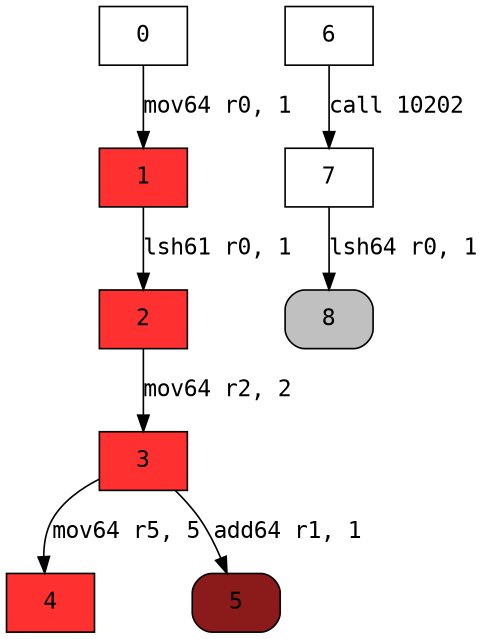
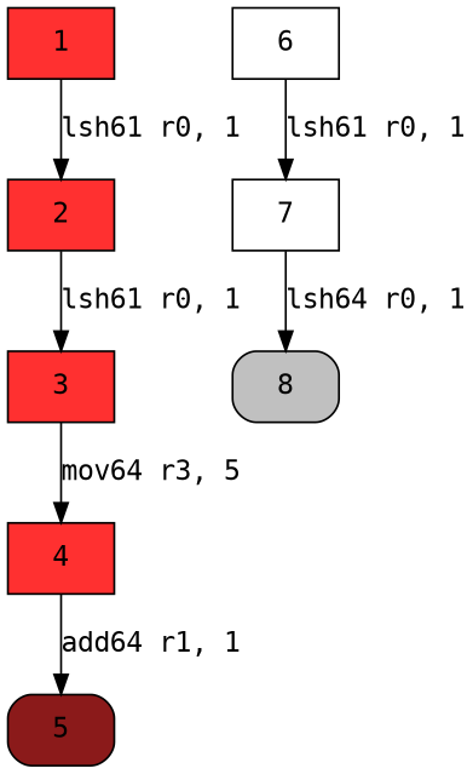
  digraph {
    node [fillcolor=firebrick1 fontname=monospace shape=box style=filled]
    edge [fontname=monospace]
    1
    2
-   0 [fillcolor="" style=""]
    3
    4
    5 [fillcolor=firebrick4 style="rounded,filled"]
    6 [fillcolor="" style=""]
    7 [fillcolor="" style=""]
    8 [fillcolor=grey style="rounded,filled"]
    1 -> 2 [label="lsh61 r0, 1"]
-   2 -> 3 [label="mov64 r2, 2"]
-   0 -> 1 [label="mov64 r0, 1"]
-   3 -> 4 [label="mov64 r5, 5"]
-   3 -> 5 [label="add64 r1, 1"]
-   6 -> 7 [label="call 10202"]
+   2 -> 3 [label="lsh61 r0, 1"]
+   3 -> 4 [label="mov64 r3, 5"]
+   4 -> 5 [label="add64 r1, 1"]
+   6 -> 7 [label="lsh61 r0, 1"]
    7 -> 8 [label="lsh64 r0, 1"]
  }
